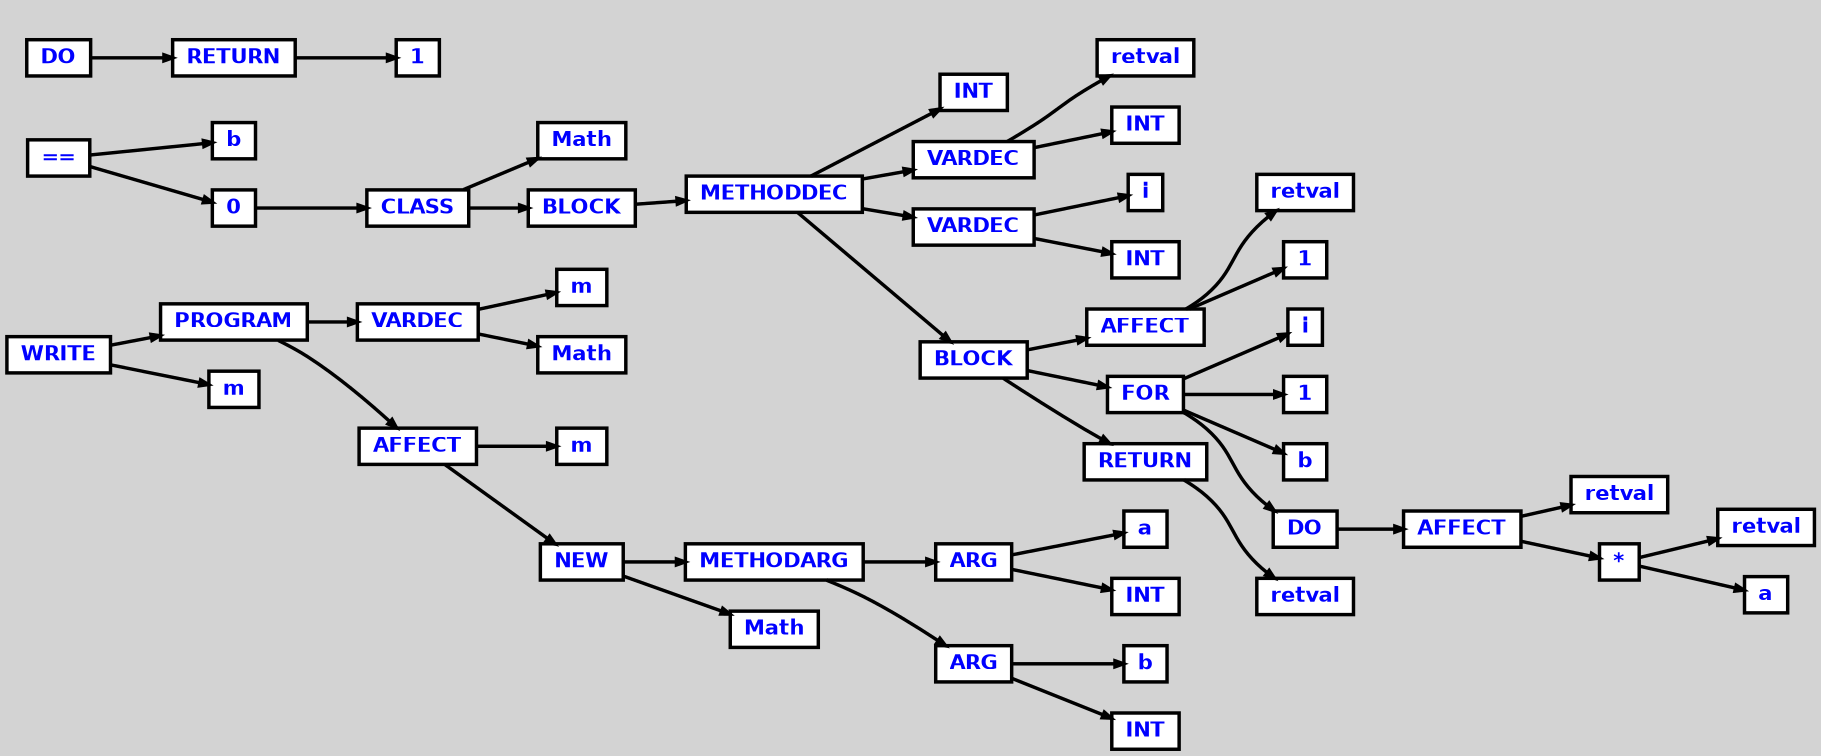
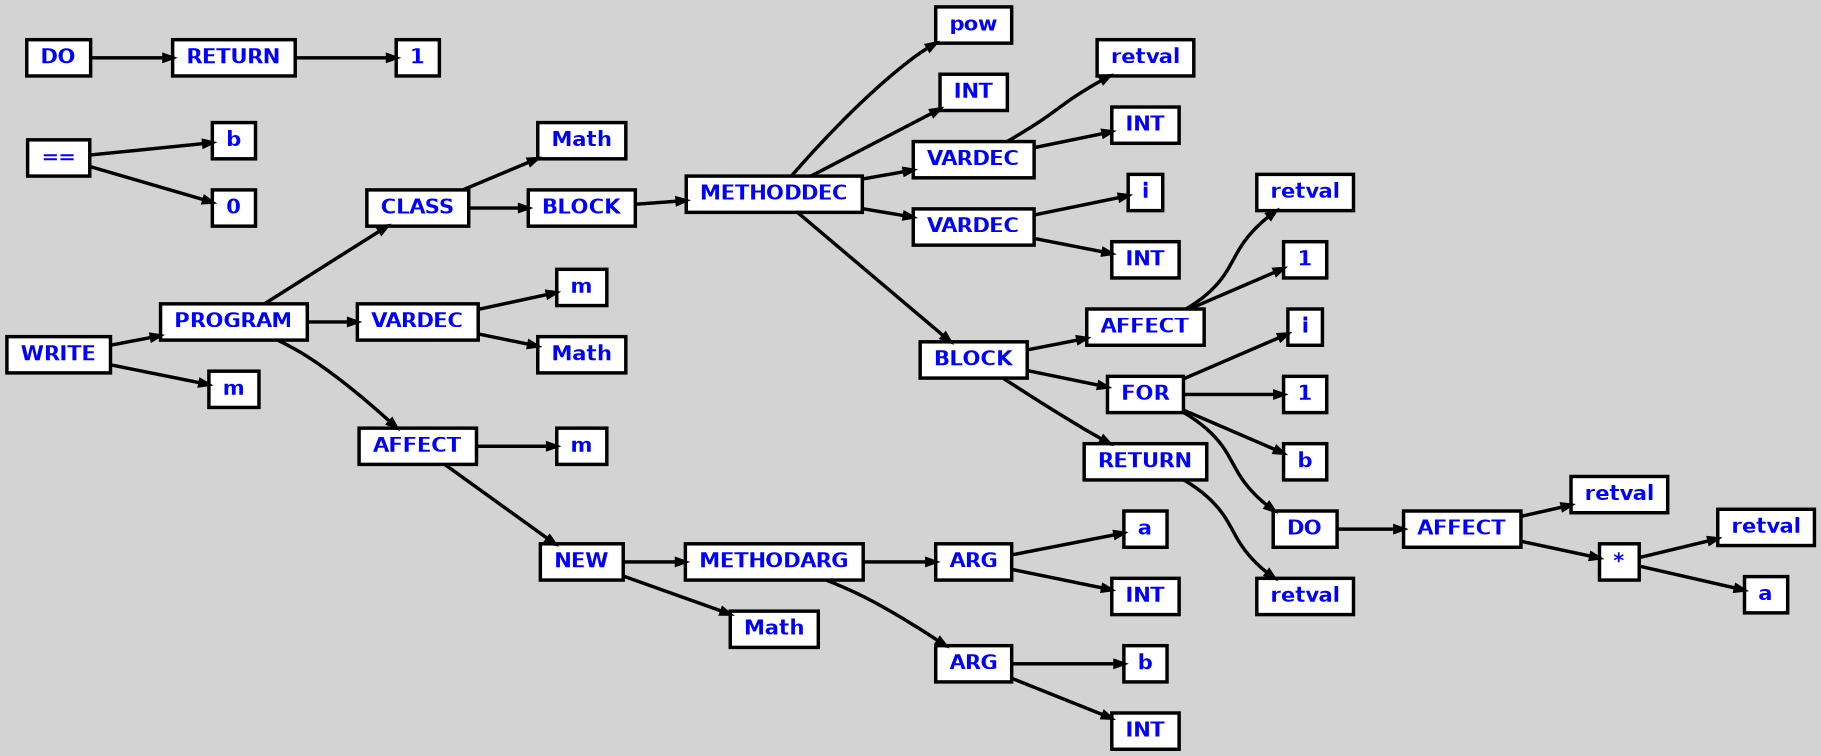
  digraph {
    bgcolor=lightgrey
    ordering=out
    rankdir=LR
    ranksep=.4
    node [color=black fillcolor=white fixedsize=false fontcolor=blue fontname="Helvetica-bold" fontsize=12 shape=box style="filled, solid, bold"]
    edge [arrowsize=.5 color=black style=bold]
    n1 [height=.25 label=PROGRAM width=.25]
    n2 [height=.25 label=CLASS width=.25]
    n3 [height=.25 label=VARDEC width=.25]
    n4 [height=.25 label=AFFECT width=.25]
    n5 [height=.25 label=Math width=.25]
    n6 [height=.25 label=BLOCK width=.25]
    n7 [height=.25 label=m width=.25]
    n8 [height=.25 label=Math width=.25]
    n9 [height=.25 label=m width=.25]
    n10 [height=.25 label=NEW width=.25]
    n11 [height=.25 label=WRITE width=.25]
    n12 [height=.25 label=m width=.25]
    n13 [height=.25 label=METHODDEC width=.25]
+   n14 [height=.25 label=pow width=.25]
    n15 [height=.25 label=INT width=.25]
    n16 [height=.25 label=VARDEC width=.25]
    n17 [height=.25 label=VARDEC width=.25]
    n18 [height=.25 label=BLOCK width=.25]
    n19 [height=.25 label=METHODARG width=.25]
    n20 [height=.25 label=ARG width=.25]
    n21 [height=.25 label=ARG width=.25]
    n22 [height=.25 label=retval width=.25]
    n23 [height=.25 label=INT width=.25]
    n24 [height=.25 label=i width=.25]
    n25 [height=.25 label=INT width=.25]
    n26 [height=.25 label=AFFECT width=.25]
    n27 [height=.25 label=FOR width=.25]
    n28 [height=.25 label=RETURN width=.25]
    n29 [height=.25 label=a width=.25]
    n30 [height=.25 label=INT width=.25]
    n31 [height=.25 label=b width=.25]
    n32 [height=.25 label=INT width=.25]
    n33 [height=.25 label=retval width=.25]
    n34 [height=.25 label=1 width=.25]
    n35 [height=.25 label=i width=.25]
    n36 [height=.25 label=1 width=.25]
    n37 [height=.25 label=b width=.25]
    n38 [height=.25 label=DO width=.25]
    n39 [height=.25 label=retval width=.25]
    n40 [height=.25 label="==" width=.25]
    n41 [height=.25 label=b width=.25]
    n42 [height=.25 label=0 width=.25]
    n43 [height=.25 label=DO width=.25]
    n44 [height=.25 label=RETURN width=.25]
    n45 [height=.25 label=1 width=.25]
    n46 [height=.25 label=AFFECT width=.25]
    n47 [height=.25 label=retval width=.25]
    n48 [height=.25 label="*" width=.25]
    n49 [height=.25 label=retval width=.25]
    n50 [height=.25 label=a width=.25]
    n51 [height=.25 label=Math width=.25]
-   n42 -> n2
+   n1 -> n2
    n1 -> n3
    n1 -> n4
    n2 -> n5
    n2 -> n6
    n3 -> n7
    n3 -> n8
    n4 -> n9
    n4 -> n10
    n6 -> n13
    n10 -> n19
    n10 -> n51
    n11 -> n1
    n11 -> n12
+   n13 -> n14
    n13 -> n15
    n13 -> n16
    n13 -> n17
    n13 -> n18
    n16 -> n22
    n16 -> n23
    n17 -> n24
    n17 -> n25
    n18 -> n26
    n18 -> n27
    n18 -> n28
    n19 -> n20
    n19 -> n21
    n20 -> n29
    n20 -> n30
    n21 -> n31
    n21 -> n32
    n26 -> n33
    n26 -> n34
    n27 -> n35
    n27 -> n36
    n27 -> n37
    n27 -> n38
    n28 -> n39
    n38 -> n46
    n40 -> n41
    n40 -> n42
    n43 -> n44
    n44 -> n45
    n46 -> n47
    n46 -> n48
    n48 -> n49
    n48 -> n50
  }
